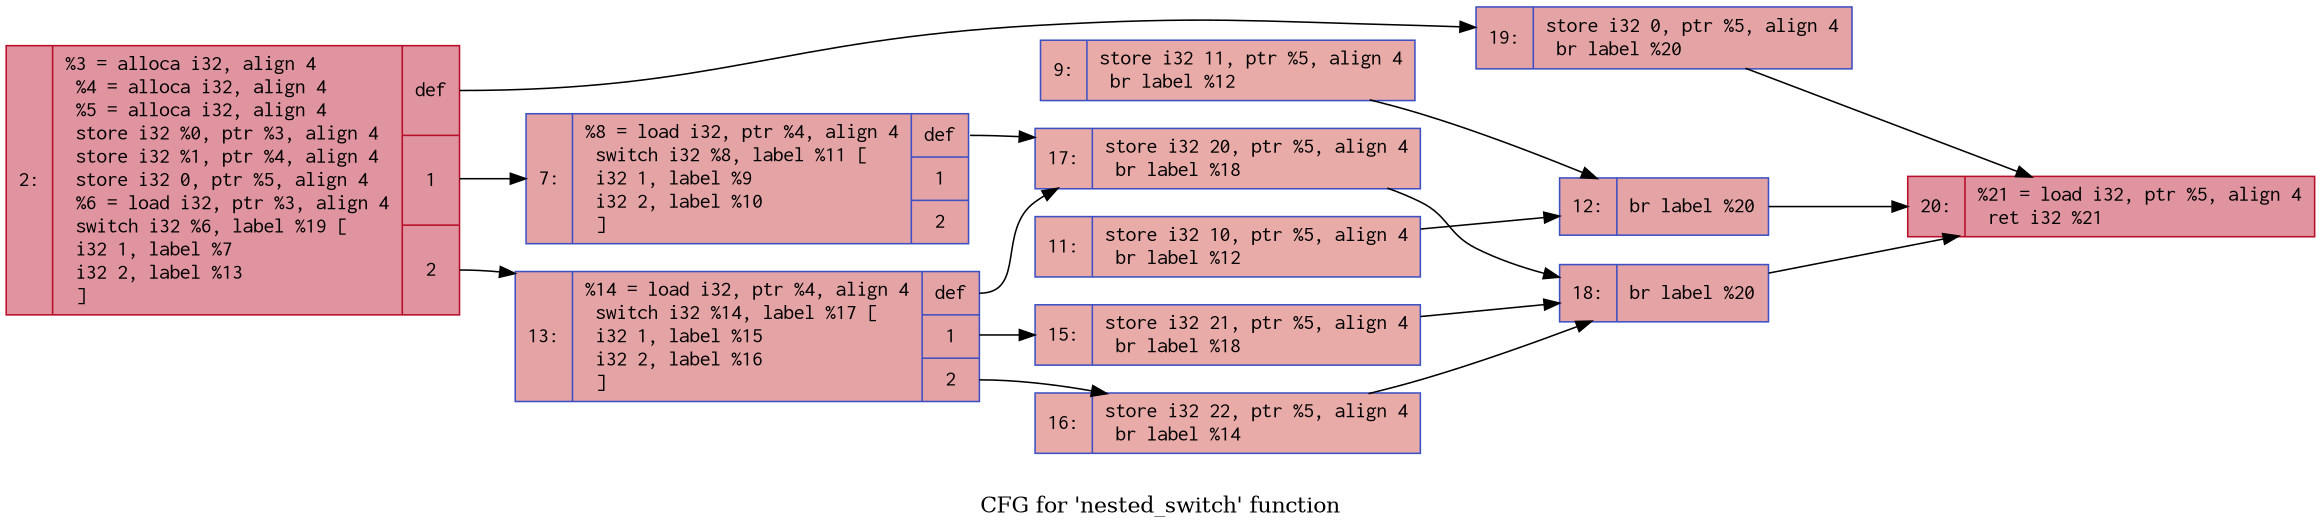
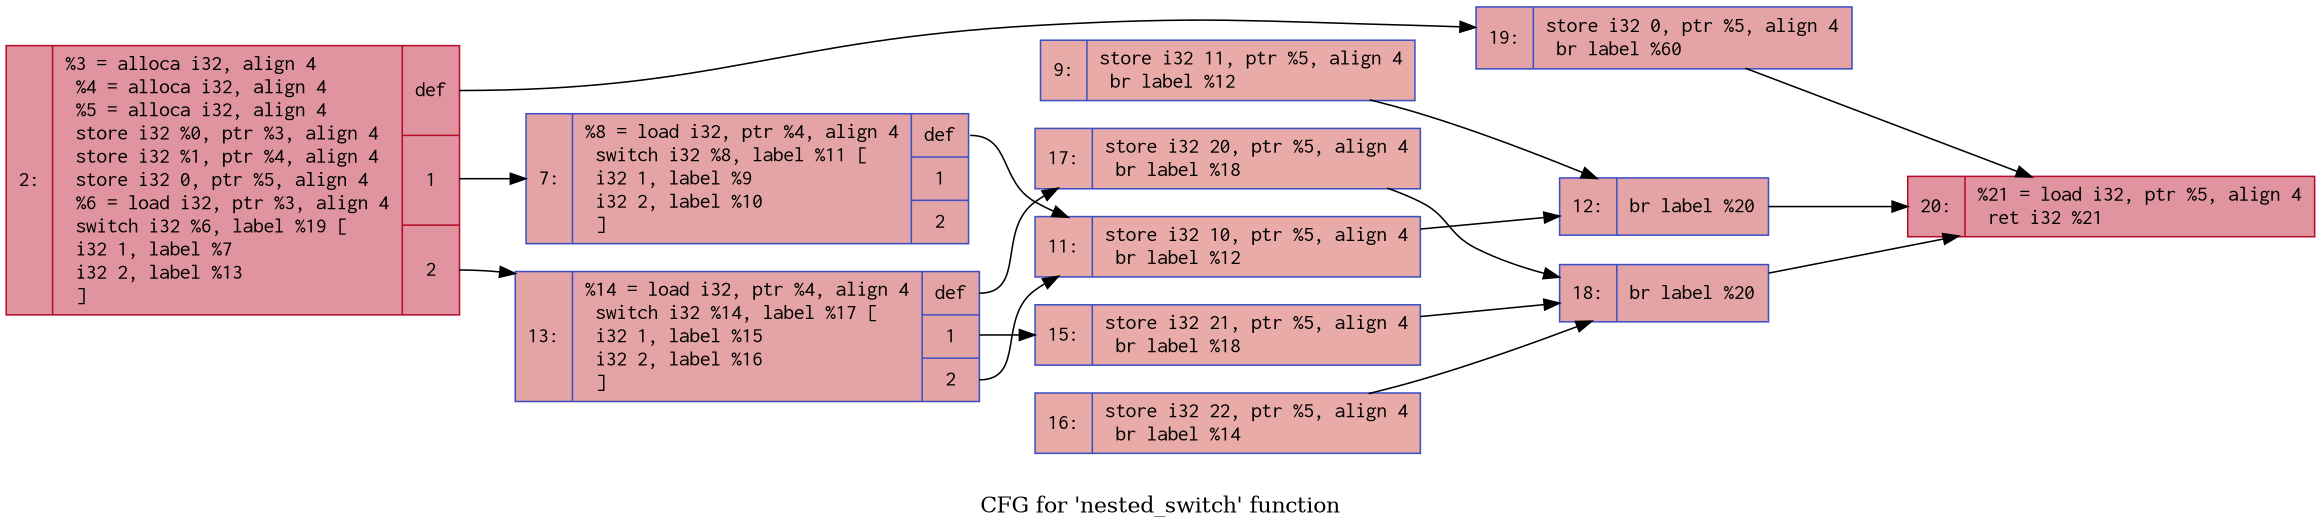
  digraph {
    label="CFG for 'nested_switch' function"
    rankdir=LR
    node [color="#3d50c3ff" fillcolor="#c32e3170" fontname=Courier shape=record style=filled]
    n1 [color="#b70d28ff" fillcolor="#b70d2870" label="{2:\l|  %3 = alloca i32, align 4\l  %4 = alloca i32, align 4\l  %5 = alloca i32, align 4\l  store i32 %0, ptr %3, align 4\l  store i32 %1, ptr %4, align 4\l  store i32 0, ptr %5, align 4\l  %6 = load i32, ptr %3, align 4\l  switch i32 %6, label %19 [\l    i32 1, label %7\l    i32 2, label %13\l  ]\l|{<s0>def|<s1>1|<s2>2}}"]
-   n2 [label="{19:\l|  store i32 0, ptr %5, align 4\l  br label %20\l}"]
+   n2 [label="{19:\l|  store i32 0, ptr %5, align 4\l  br label %60\l}"]
    n3 [label="{7:\l|  %8 = load i32, ptr %4, align 4\l  switch i32 %8, label %11 [\l    i32 1, label %9\l    i32 2, label %10\l  ]\l|{<s0>def|<s1>1|<s2>2}}"]
    n4 [label="{13:\l|  %14 = load i32, ptr %4, align 4\l  switch i32 %14, label %17 [\l    i32 1, label %15\l    i32 2, label %16\l  ]\l|{<s0>def|<s1>1|<s2>2}}"]
    n5 [color="#b70d28ff" fillcolor="#b70d2870" label="{20:\l|  %21 = load i32, ptr %5, align 4\l  ret i32 %21\l}"]
    n6 [fillcolor="#cc403a70" label="{11:\l|  store i32 10, ptr %5, align 4\l  br label %12\l}"]
    n7 [fillcolor="#cc403a70" label="{17:\l|  store i32 20, ptr %5, align 4\l  br label %18\l}"]
    n8 [fillcolor="#cc403a70" label="{15:\l|  store i32 21, ptr %5, align 4\l  br label %18\l}"]
    n9 [fillcolor="#cc403a70" label="{16:\l|  store i32 22, ptr %5, align 4\l  br label %14\l}"]
    n10 [label="{12:\l|  br label %20\l}"]
    n11 [fillcolor="#cc403a70" label="{9:\l|  store i32 11, ptr %5, align 4\l  br label %12\l}"]
    n12 [label="{18:\l|  br label %20\l}"]
    n1 -> n2 [tailport=s0]
    n1 -> n3 [tailport=s1]
    n1 -> n4 [tailport=s2]
    n2 -> n5
-   n3 -> n7 [tailport=s0]
+   n3 -> n6 [tailport=s0]
    n4 -> n7 [tailport=s0]
    n4 -> n8 [tailport=s1]
-   n4 -> n9 [tailport=s2]
+   n4 -> n6 [tailport=s2]
    n6 -> n10
    n7 -> n12
    n8 -> n12
    n9 -> n12
    n10 -> n5
    n11 -> n10
    n12 -> n5
  }
